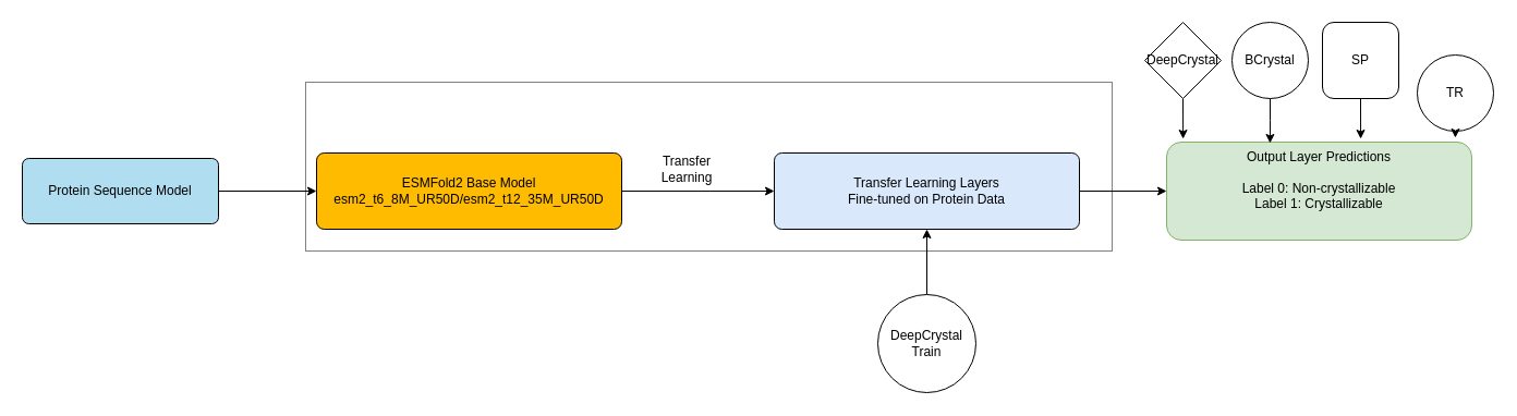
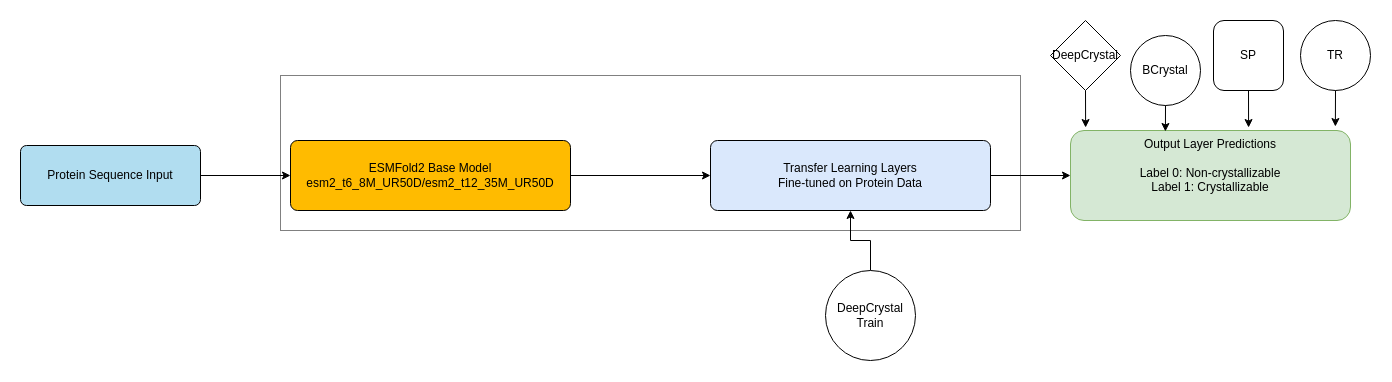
  <mxCell id="0" />
  <mxCell id="1" parent="0" />
  <mxCell id="2" value="" style="rounded=0;whiteSpace=wrap;html=1;dashed=1;dashPattern=1 1;" parent="1" vertex="1"><mxGeometry x="280" y="75" width="740" height="155" as="geometry" /></mxCell>
- <mxCell id="3" value="Transfer Learning" style="text;html=1;align=center;verticalAlign=middle;whiteSpace=wrap;rounded=0;" parent="1" vertex="1"><mxGeometry x="600" y="140" width="60" height="30" as="geometry" /></mxCell>
  <mxCell id="4" style="edgeStyle=orthogonalEdgeStyle;rounded=0;orthogonalLoop=1;jettySize=auto;html=1;exitX=0.5;exitY=0;exitDx=0;exitDy=0;" edge="1" parent="1" source="5" target="10"><mxGeometry relative="1" as="geometry" /></mxCell>
- <mxCell id="5" value="DeepCrystal&lt;div&gt;Train&lt;/div&gt;" style="ellipse;whiteSpace=wrap;html=1;aspect=fixed;" parent="1" vertex="1"><mxGeometry x="805" y="270" width="90" height="90" as="geometry" /></mxCell>
+ <mxCell id="5" value="DeepCrystal&lt;div&gt;Train&lt;/div&gt;" style="ellipse;whiteSpace=wrap;html=1;aspect=fixed;" parent="1" vertex="1"><mxGeometry x="825" y="270" width="90" height="90" as="geometry" /></mxCell>
  <mxCell id="6" value="SP" style="whiteSpace=wrap;html=1;aspect=fixed;rounded=1;" parent="1" vertex="1"><mxGeometry x="1213" y="20" width="70" height="70" as="geometry" /></mxCell>
- <mxCell id="7" value="TR" style="ellipse;whiteSpace=wrap;html=1;aspect=fixed;" parent="1" vertex="1"><mxGeometry x="1300" y="50" width="70" height="70" as="geometry" /></mxCell>
- <mxCell id="8" value="BCrystal" style="ellipse;whiteSpace=wrap;html=1;aspect=fixed;" parent="1" vertex="1"><mxGeometry x="1130" y="20" width="70" height="70" as="geometry" /></mxCell>
+ <mxCell id="7" value="TR" style="ellipse;whiteSpace=wrap;html=1;aspect=fixed;" parent="1" vertex="1"><mxGeometry x="1300" y="20" width="70" height="70" as="geometry" /></mxCell>
+ <mxCell id="8" value="BCrystal" style="ellipse;whiteSpace=wrap;html=1;aspect=fixed;" parent="1" vertex="1"><mxGeometry x="1130" y="35" width="70" height="70" as="geometry" /></mxCell>
  <mxCell id="9" style="edgeStyle=orthogonalEdgeStyle;rounded=0;orthogonalLoop=1;jettySize=auto;html=1;exitX=1;exitY=0.5;exitDx=0;exitDy=0;" parent="1" source="10" target="17" edge="1"><mxGeometry relative="1" as="geometry" /></mxCell>
  <mxCell id="10" value="Transfer Learning Layers&#10;Fine-tuned on Protein Data" style="rounded=1;whiteSpace=wrap;html=1;arcSize=10;fillColor=#DAE8FC;" parent="1" vertex="1"><mxGeometry x="710" y="140" width="280" height="70" as="geometry" /></mxCell>
  <mxCell id="11" style="edgeStyle=orthogonalEdgeStyle;rounded=0;orthogonalLoop=1;jettySize=auto;html=1;exitX=1;exitY=0.5;exitDx=0;exitDy=0;" parent="1" source="12" target="14" edge="1"><mxGeometry relative="1" as="geometry" /></mxCell>
- <mxCell id="12" value="Protein Sequence Model" style="rounded=1;whiteSpace=wrap;html=1;arcSize=10;fillColor=#B1DDF0;" parent="1" vertex="1"><mxGeometry x="20" y="145" width="180" height="60" as="geometry" /></mxCell>
+ <mxCell id="12" value="Protein Sequence Input" style="rounded=1;whiteSpace=wrap;html=1;arcSize=10;fillColor=#B1DDF0;" parent="1" vertex="1"><mxGeometry x="20" y="145" width="180" height="60" as="geometry" /></mxCell>
  <mxCell id="13" style="edgeStyle=orthogonalEdgeStyle;rounded=0;orthogonalLoop=1;jettySize=auto;html=1;exitX=1;exitY=0.5;exitDx=0;exitDy=0;entryX=0;entryY=0.5;entryDx=0;entryDy=0;" parent="1" source="14" target="10" edge="1"><mxGeometry relative="1" as="geometry" /></mxCell>
  <mxCell id="14" value="ESMFold2 Base Model&lt;br&gt;esm2_t6_8M_UR50D/esm2_t12_35M_UR50D" style="rounded=1;whiteSpace=wrap;html=1;arcSize=10;fillColor=#FFBB00;" parent="1" vertex="1"><mxGeometry x="290" y="140" width="280" height="70" as="geometry" /></mxCell>
  <mxCell id="15" value="" style="group" vertex="1" connectable="0" parent="1"><mxGeometry x="1070" y="130" width="280" height="90" as="geometry" /></mxCell>
  <mxCell id="16" value="" style="rounded=1;whiteSpace=wrap;html=1;fillColor=#d5e8d4;strokeColor=#82b366;" parent="15" vertex="1"><mxGeometry width="280" height="90" as="geometry" /></mxCell>
  <mxCell id="17" value="Output Layer Predictions&lt;br&gt;&lt;br&gt;&lt;div&gt;Label 0: Non-crystallizable&lt;br&gt;Label 1: Crystallizable&lt;/div&gt;" style="text;html=1;strokeColor=none;fillColor=none;spacingTop=-5;align=center;verticalAlign=top;whiteSpace=wrap;rounded=0;" parent="15" vertex="1"><mxGeometry y="5" width="280" height="80" as="geometry" /></mxCell>
  <mxCell id="18" value="DeepCrystal" style="rhombus;whiteSpace=wrap;html=1;aspect=fixed;" vertex="1" parent="1"><mxGeometry x="1050" y="20" width="70" height="70" as="geometry" /></mxCell>
  <mxCell id="19" style="edgeStyle=orthogonalEdgeStyle;rounded=0;orthogonalLoop=1;jettySize=auto;html=1;exitX=0.5;exitY=1;exitDx=0;exitDy=0;entryX=0.054;entryY=-0.033;entryDx=0;entryDy=0;entryPerimeter=0;" edge="1" parent="1" source="18" target="16"><mxGeometry relative="1" as="geometry" /></mxCell>
  <mxCell id="20" style="edgeStyle=orthogonalEdgeStyle;rounded=0;orthogonalLoop=1;jettySize=auto;html=1;exitX=0.5;exitY=1;exitDx=0;exitDy=0;entryX=0.339;entryY=0.011;entryDx=0;entryDy=0;entryPerimeter=0;" edge="1" parent="1" source="8" target="16"><mxGeometry relative="1" as="geometry" /></mxCell>
  <mxCell id="21" style="edgeStyle=orthogonalEdgeStyle;rounded=0;orthogonalLoop=1;jettySize=auto;html=1;exitX=0.5;exitY=1;exitDx=0;exitDy=0;entryX=0.636;entryY=-0.033;entryDx=0;entryDy=0;entryPerimeter=0;" edge="1" parent="1" source="6" target="16"><mxGeometry relative="1" as="geometry" /></mxCell>
  <mxCell id="22" style="edgeStyle=orthogonalEdgeStyle;rounded=0;orthogonalLoop=1;jettySize=auto;html=1;exitX=0.5;exitY=1;exitDx=0;exitDy=0;entryX=0.946;entryY=-0.044;entryDx=0;entryDy=0;entryPerimeter=0;" edge="1" parent="1" source="7" target="16"><mxGeometry relative="1" as="geometry" /></mxCell>
